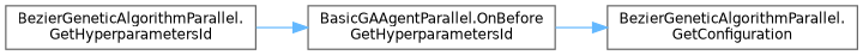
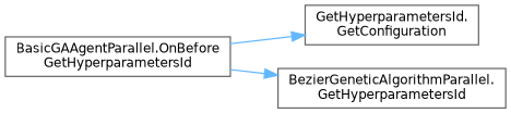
  digraph {
    rankdir=RL
    node [color=grey40 fillcolor=white fontname=Helvetica fontsize=10 shape=box style=filled]
    edge [color=steelblue1 dir=back fontname=Helvetica fontsize=10 labelfontname=Helvetica labelfontsize=10 style=solid]
-   n1 [height=0.2 label="BezierGeneticAlgorithmParallel.\lGetConfiguration" width=0.4]
+   n1 [height=0.2 label="GetHyperparametersId.\lGetConfiguration" width=0.4]
    n2 [height=0.2 label="BasicGAAgentParallel.OnBefore\lGetHyperparametersId" width=0.4]
    n3 [height=0.2 label="BezierGeneticAlgorithmParallel.\lGetHyperparametersId" width=0.4]
    n1 -> n2
-   n2 -> n3
+   n3 -> n2
  }
